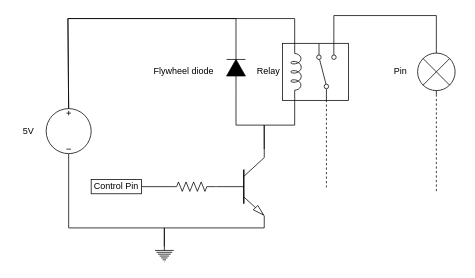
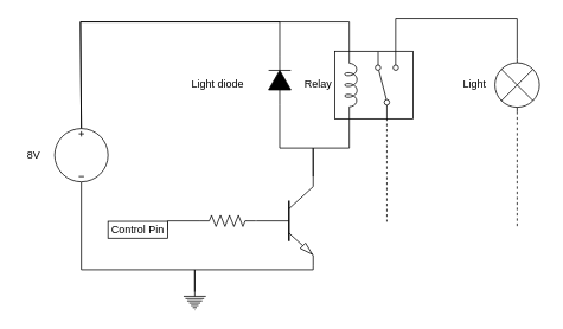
  <mxCell id="0" />
  <mxCell id="1" parent="0" />
  <mxCell id="2" value="" style="rounded=0;whiteSpace=wrap;html=1;fillColor=none;" vertex="1" parent="1"><mxGeometry x="376" y="57" width="88" height="76" as="geometry" /></mxCell>
  <mxCell id="3" style="edgeStyle=orthogonalEdgeStyle;rounded=0;orthogonalLoop=1;jettySize=auto;html=1;exitX=1;exitY=0;exitDx=0;exitDy=0;exitPerimeter=0;entryX=0;entryY=0.5;entryDx=0;entryDy=0;entryPerimeter=0;endArrow=none;endFill=0;" edge="1" parent="1" source="5" target="7"><mxGeometry relative="1" as="geometry"><Array as="points"><mxPoint x="352" y="166" /><mxPoint x="314" y="166" /></Array></mxGeometry></mxCell>
  <mxCell id="4" style="edgeStyle=orthogonalEdgeStyle;rounded=0;orthogonalLoop=1;jettySize=auto;html=1;exitX=1;exitY=1;exitDx=0;exitDy=0;exitPerimeter=0;entryX=0.5;entryY=0;entryDx=0;entryDy=0;entryPerimeter=0;endArrow=none;endFill=0;" edge="1" parent="1" source="5" target="15"><mxGeometry relative="1" as="geometry"><Array as="points"><mxPoint x="352" y="303" /><mxPoint x="219" y="303" /></Array></mxGeometry></mxCell>
  <mxCell id="5" value="" style="verticalLabelPosition=bottom;shadow=0;dashed=0;align=center;html=1;verticalAlign=top;shape=mxgraph.electrical.transistors.npn_transistor_5;" vertex="1" parent="1"><mxGeometry x="287.82" y="198" width="64" height="100" as="geometry" /></mxCell>
  <mxCell id="6" style="edgeStyle=orthogonalEdgeStyle;rounded=0;orthogonalLoop=1;jettySize=auto;html=1;exitX=1;exitY=0.5;exitDx=0;exitDy=0;exitPerimeter=0;entryX=0.5;entryY=0;entryDx=0;entryDy=0;entryPerimeter=0;endArrow=none;endFill=0;" edge="1" parent="1" source="7" target="14"><mxGeometry relative="1" as="geometry"><Array as="points"><mxPoint x="314" y="24" /><mxPoint x="90" y="24" /></Array></mxGeometry></mxCell>
  <mxCell id="7" value="" style="pointerEvents=1;fillColor=strokeColor;verticalLabelPosition=bottom;shadow=0;dashed=0;align=center;html=1;verticalAlign=top;shape=mxgraph.electrical.diodes.diode;rotation=-90;" vertex="1" parent="1"><mxGeometry x="286.5" y="77" width="55" height="25" as="geometry" /></mxCell>
  <mxCell id="8" style="edgeStyle=orthogonalEdgeStyle;rounded=0;orthogonalLoop=1;jettySize=auto;html=1;exitX=0;exitY=0.5;exitDx=0;exitDy=0;dashed=1;endArrow=none;endFill=0;" edge="1" parent="1" source="9"><mxGeometry relative="1" as="geometry"><mxPoint x="434.517" y="248.966" as="targetPoint" /></mxGeometry></mxCell>
  <mxCell id="9" value="" style="html=1;shape=mxgraph.electrical.electro-mechanical.twoWaySwitch;aspect=fixed;elSwitchState=2;rotation=-90;" vertex="1" parent="1"><mxGeometry x="397" y="82" width="75" height="26" as="geometry" /></mxCell>
  <mxCell id="10" style="edgeStyle=orthogonalEdgeStyle;rounded=0;orthogonalLoop=1;jettySize=auto;html=1;exitX=1;exitY=0.5;exitDx=0;exitDy=0;exitPerimeter=0;entryX=0;entryY=0.5;entryDx=0;entryDy=0;entryPerimeter=0;endArrow=none;endFill=0;" edge="1" parent="1" source="12" target="5"><mxGeometry relative="1" as="geometry" /></mxCell>
  <mxCell id="11" style="edgeStyle=orthogonalEdgeStyle;rounded=0;orthogonalLoop=1;jettySize=auto;html=1;exitX=0;exitY=0.5;exitDx=0;exitDy=0;exitPerimeter=0;entryX=1;entryY=0.5;entryDx=0;entryDy=0;endArrow=none;endFill=0;" edge="1" parent="1" source="12" target="22"><mxGeometry relative="1" as="geometry" /></mxCell>
  <mxCell id="12" value="" style="pointerEvents=1;verticalLabelPosition=bottom;shadow=0;dashed=0;align=center;html=1;verticalAlign=top;shape=mxgraph.electrical.resistors.resistor_2;" vertex="1" parent="1"><mxGeometry x="223.5" y="241.7" width="63" height="12.6" as="geometry" /></mxCell>
  <mxCell id="13" style="edgeStyle=orthogonalEdgeStyle;rounded=0;orthogonalLoop=1;jettySize=auto;html=1;exitX=0.5;exitY=1;exitDx=0;exitDy=0;exitPerimeter=0;entryX=0.5;entryY=0;entryDx=0;entryDy=0;entryPerimeter=0;endArrow=none;endFill=0;" edge="1" parent="1" source="14" target="15"><mxGeometry relative="1" as="geometry"><Array as="points"><mxPoint x="91" y="303" /><mxPoint x="219" y="303" /></Array></mxGeometry></mxCell>
  <mxCell id="14" value="" style="pointerEvents=1;verticalLabelPosition=bottom;shadow=0;dashed=0;align=center;html=1;verticalAlign=top;shape=mxgraph.electrical.signal_sources.source;aspect=fixed;points=[[0.5,0,0],[1,0.5,0],[0.5,1,0],[0,0.5,0]];elSignalType=dc3;" vertex="1" parent="1"><mxGeometry x="61" y="144" width="60" height="60" as="geometry" /></mxCell>
  <mxCell id="15" value="" style="pointerEvents=1;verticalLabelPosition=bottom;shadow=0;dashed=0;align=center;html=1;verticalAlign=top;shape=mxgraph.electrical.signal_sources.protective_earth;" vertex="1" parent="1"><mxGeometry x="206" y="328" width="25" height="20" as="geometry" /></mxCell>
  <mxCell id="16" style="edgeStyle=orthogonalEdgeStyle;rounded=0;orthogonalLoop=1;jettySize=auto;html=1;exitX=0;exitY=0.5;exitDx=0;exitDy=0;exitPerimeter=0;entryX=1;entryY=0.88;entryDx=0;entryDy=0;endArrow=none;endFill=0;" edge="1" parent="1" source="18" target="9"><mxGeometry relative="1" as="geometry"><Array as="points"><mxPoint x="581" y="20" /><mxPoint x="444" y="20" /></Array></mxGeometry></mxCell>
  <mxCell id="17" style="edgeStyle=orthogonalEdgeStyle;rounded=0;orthogonalLoop=1;jettySize=auto;html=1;exitX=1;exitY=0.5;exitDx=0;exitDy=0;exitPerimeter=0;endArrow=none;endFill=0;dashed=1;" edge="1" parent="1" source="18"><mxGeometry relative="1" as="geometry"><mxPoint x="581" y="256" as="targetPoint" /></mxGeometry></mxCell>
  <mxCell id="18" value="" style="pointerEvents=1;verticalLabelPosition=bottom;shadow=0;dashed=0;align=center;html=1;verticalAlign=top;shape=mxgraph.electrical.miscellaneous.light_bulb;rotation=90;" vertex="1" parent="1"><mxGeometry x="551" y="70" width="60" height="50" as="geometry" /></mxCell>
  <mxCell id="19" style="edgeStyle=orthogonalEdgeStyle;rounded=0;orthogonalLoop=1;jettySize=auto;html=1;exitX=0;exitY=0.645;exitDx=0;exitDy=0;exitPerimeter=0;entryX=0.5;entryY=0;entryDx=0;entryDy=0;entryPerimeter=0;endArrow=none;endFill=0;" edge="1" parent="1" source="21" target="14"><mxGeometry relative="1" as="geometry"><Array as="points"><mxPoint x="392" y="24" /><mxPoint x="90" y="24" /></Array></mxGeometry></mxCell>
  <mxCell id="20" style="edgeStyle=orthogonalEdgeStyle;rounded=0;orthogonalLoop=1;jettySize=auto;html=1;exitX=1;exitY=0.645;exitDx=0;exitDy=0;exitPerimeter=0;entryX=1;entryY=0;entryDx=0;entryDy=0;entryPerimeter=0;endArrow=none;endFill=0;" edge="1" parent="1" source="21" target="5"><mxGeometry relative="1" as="geometry"><Array as="points"><mxPoint x="392" y="166" /><mxPoint x="352" y="166" /></Array></mxGeometry></mxCell>
  <mxCell id="21" value="" style="pointerEvents=1;verticalLabelPosition=bottom;shadow=0;dashed=0;align=center;html=1;verticalAlign=top;shape=mxgraph.electrical.inductors.inductor_5;rotation=90;" vertex="1" parent="1"><mxGeometry x="356" y="88" width="76.5" height="14" as="geometry" /></mxCell>
- <mxCell id="22" value="Control Pin" style="rounded=0;whiteSpace=wrap;html=1;" vertex="1" parent="1"><mxGeometry x="121" y="238.5" width="67" height="19" as="geometry" /></mxCell>
- <mxCell id="23" value="Flywheel diode" style="text;html=1;align=center;verticalAlign=middle;resizable=0;points=[];autosize=1;strokeColor=none;fillColor=none;" vertex="1" parent="1"><mxGeometry x="195" y="82" width="98" height="26" as="geometry" /></mxCell>
+ <mxCell id="22" value="Control Pin" style="rounded=0;whiteSpace=wrap;html=1;" vertex="1" parent="1"><mxGeometry x="121" y="248.5" width="67" height="19" as="geometry" /></mxCell>
+ <mxCell id="23" value="Light diode" style="text;html=1;align=center;verticalAlign=middle;resizable=0;points=[];autosize=1;strokeColor=none;fillColor=none;" vertex="1" parent="1"><mxGeometry x="195" y="82" width="98" height="26" as="geometry" /></mxCell>
  <mxCell id="24" value="Relay" style="text;html=1;align=center;verticalAlign=middle;resizable=0;points=[];autosize=1;strokeColor=none;fillColor=none;" vertex="1" parent="1"><mxGeometry x="332" y="82" width="49" height="26" as="geometry" /></mxCell>
- <mxCell id="25" value="5V" style="text;html=1;align=center;verticalAlign=middle;resizable=0;points=[];autosize=1;strokeColor=none;fillColor=none;" vertex="1" parent="1"><mxGeometry x="20" y="161" width="33" height="26" as="geometry" /></mxCell>
- <mxCell id="26" value="Pin" style="text;html=1;align=center;verticalAlign=middle;resizable=0;points=[];autosize=1;strokeColor=none;fillColor=none;" vertex="1" parent="1"><mxGeometry x="511" y="82" width="44" height="26" as="geometry" /></mxCell>
+ <mxCell id="25" value="8V" style="text;html=1;align=center;verticalAlign=middle;resizable=0;points=[];autosize=1;strokeColor=none;fillColor=none;" vertex="1" parent="1"><mxGeometry x="20" y="161" width="33" height="26" as="geometry" /></mxCell>
+ <mxCell id="26" value="Light" style="text;html=1;align=center;verticalAlign=middle;resizable=0;points=[];autosize=1;strokeColor=none;fillColor=none;" vertex="1" parent="1"><mxGeometry x="511" y="82" width="44" height="26" as="geometry" /></mxCell>
